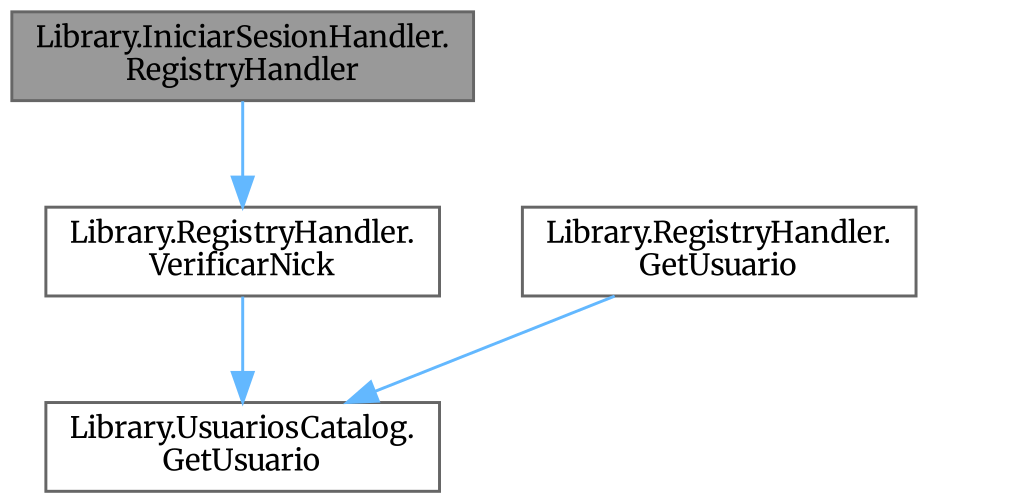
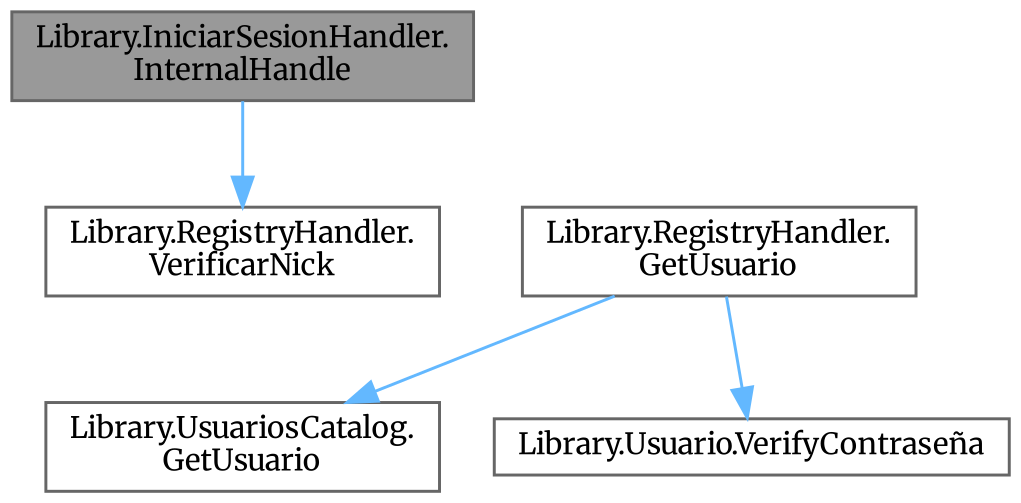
  digraph {
    fontname=Merriweather
    rankdir=TB
    node [color=grey40 fillcolor=white fontname=Merriweather fontsize=10 shape=box style=filled]
    edge [color=steelblue1 fontname=Merriweather fontsize=10 labelfontname=Helvetica labelfontsize=10 style=solid]
-   n1 [color=gray40 fillcolor=grey60 fontcolor=black height=0.2 label="Library.IniciarSesionHandler.\lRegistryHandler" width=0.4]
+   n1 [color=gray40 fillcolor=grey60 fontcolor=black height=0.2 label="Library.IniciarSesionHandler.\lInternalHandle" width=0.4]
    n2 [height=0.2 label="Library.RegistryHandler.\lVerificarNick" width=0.4]
    n3 [height=0.2 label="Library.RegistryHandler.\lGetUsuario" width=0.4]
    n4 [height=0.2 label="Library.UsuariosCatalog.\lGetUsuario" width=0.4]
+   n5 [height=0.2 label="Library.Usuario.VerifyContraseña" width=0.4]
    n1 -> n2
-   n2 -> n4
    n3 -> n4
+   n3 -> n5
  }
